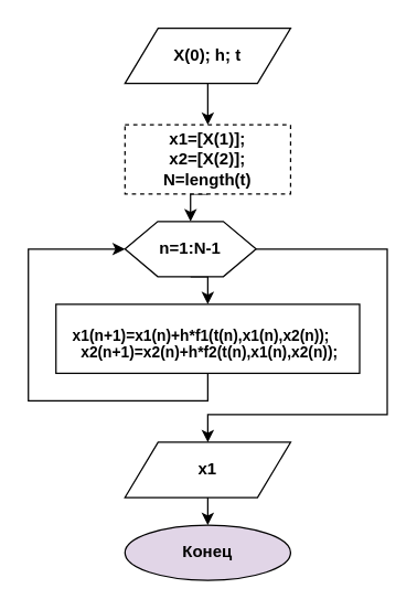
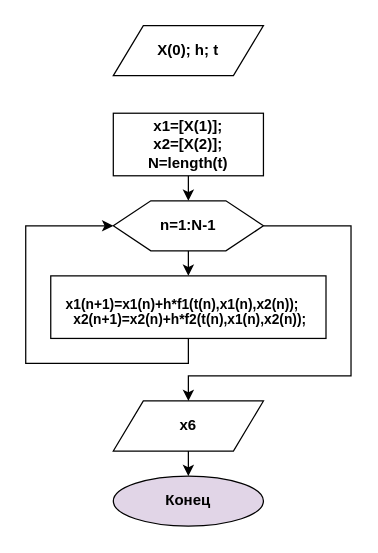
  <mxCell id="0" />
  <mxCell id="1" parent="0" />
  <mxCell id="2" style="edgeStyle=orthogonalEdgeStyle;rounded=0;orthogonalLoop=1;jettySize=auto;html=1;exitX=0.5;exitY=1;exitDx=0;exitDy=0;entryX=0.5;entryY=0;entryDx=0;entryDy=0;" edge="1" parent="1" source="3" target="8"><mxGeometry relative="1" as="geometry" /></mxCell>
- <mxCell id="3" value="x1=[X(1)];&lt;br&gt;x2=[X(2)];&lt;br&gt;N=length(t)" style="rounded=0;whiteSpace=wrap;html=1;fontStyle=1;dashed=1;" vertex="1" parent="1"><mxGeometry x="90" y="90" width="120" height="50" as="geometry" /></mxCell>
- <mxCell id="4" style="edgeStyle=orthogonalEdgeStyle;rounded=0;orthogonalLoop=1;jettySize=auto;html=1;exitX=0.5;exitY=1;exitDx=0;exitDy=0;entryX=0.5;entryY=0;entryDx=0;entryDy=0;" edge="1" parent="1" source="5" target="3"><mxGeometry relative="1" as="geometry" /></mxCell>
+ <mxCell id="3" value="x1=[X(1)];&lt;br&gt;x2=[X(2)];&lt;br&gt;N=length(t)" style="rounded=0;whiteSpace=wrap;html=1;fontStyle=1" vertex="1" parent="1"><mxGeometry x="90" y="90" width="120" height="50" as="geometry" /></mxCell>
  <mxCell id="5" value="X(0); h; t" style="shape=parallelogram;perimeter=parallelogramPerimeter;whiteSpace=wrap;html=1;fontStyle=1" vertex="1" parent="1"><mxGeometry x="90" y="20" width="120" height="40" as="geometry" /></mxCell>
  <mxCell id="6" style="edgeStyle=orthogonalEdgeStyle;rounded=0;orthogonalLoop=1;jettySize=auto;html=1;exitX=0.5;exitY=1;exitDx=0;exitDy=0;entryX=0.5;entryY=0;entryDx=0;entryDy=0;" edge="1" parent="1" source="8" target="10"><mxGeometry relative="1" as="geometry" /></mxCell>
  <mxCell id="7" style="edgeStyle=orthogonalEdgeStyle;rounded=0;orthogonalLoop=1;jettySize=auto;html=1;exitX=1;exitY=0.5;exitDx=0;exitDy=0;" edge="1" parent="1" source="8" target="12"><mxGeometry relative="1" as="geometry"><Array as="points"><mxPoint x="280" y="180" /><mxPoint x="280" y="300" /><mxPoint x="150" y="300" /></Array></mxGeometry></mxCell>
- <mxCell id="8" value="n=1:N-1" style="shape=hexagon;perimeter=hexagonPerimeter2;whiteSpace=wrap;html=1;fontStyle=1" vertex="1" parent="1"><mxGeometry x="90" y="160" width="95" height="40" as="geometry" /></mxCell>
+ <mxCell id="8" value="n=1:N-1" style="shape=hexagon;perimeter=hexagonPerimeter2;whiteSpace=wrap;html=1;fontStyle=1" vertex="1" parent="1"><mxGeometry x="90" y="160" width="120" height="40" as="geometry" /></mxCell>
  <mxCell id="9" style="edgeStyle=orthogonalEdgeStyle;rounded=0;orthogonalLoop=1;jettySize=auto;html=1;exitX=0.5;exitY=1;exitDx=0;exitDy=0;entryX=0;entryY=0.5;entryDx=0;entryDy=0;" edge="1" parent="1" source="10" target="8"><mxGeometry relative="1" as="geometry"><Array as="points"><mxPoint x="150" y="290" /><mxPoint x="20" y="290" /><mxPoint x="20" y="180" /></Array></mxGeometry></mxCell>
  <mxCell id="10" value="&lt;h1 style=&quot;margin-bottom: 0.0pt ; line-height: normal ; font-size: 11px&quot;&gt;&lt;font style=&quot;font-size: 11px&quot;&gt;&lt;span lang=&quot;EN-US&quot;&gt;x1(n+1)=x1(n)+h*f1(t(n),x1(n),x2(n));&lt;/span&gt;&lt;/font&gt;&lt;font style=&quot;font-size: 11px&quot;&gt;&lt;span lang=&quot;EN-US&quot; style=&quot;line-height: 115%&quot;&gt;&amp;nbsp; &amp;nbsp; &amp;nbsp;x2(n+1)=x2(n)+h*f2(t(n),x1(n),x2(n));&lt;/span&gt;&lt;/font&gt;&lt;/h1&gt;" style="rounded=0;whiteSpace=wrap;html=1;fontStyle=1" vertex="1" parent="1"><mxGeometry x="40" y="220" width="220" height="50" as="geometry" /></mxCell>
  <mxCell id="11" style="edgeStyle=orthogonalEdgeStyle;rounded=0;orthogonalLoop=1;jettySize=auto;html=1;exitX=0.5;exitY=1;exitDx=0;exitDy=0;entryX=0.5;entryY=0;entryDx=0;entryDy=0;" edge="1" parent="1" source="12" target="13"><mxGeometry relative="1" as="geometry" /></mxCell>
- <mxCell id="12" value="x1" style="shape=parallelogram;perimeter=parallelogramPerimeter;whiteSpace=wrap;html=1;fontStyle=1" vertex="1" parent="1"><mxGeometry x="90" y="320" width="120" height="40" as="geometry" /></mxCell>
+ <mxCell id="12" value="x6" style="shape=parallelogram;perimeter=parallelogramPerimeter;whiteSpace=wrap;html=1;fontStyle=1" vertex="1" parent="1"><mxGeometry x="90" y="320" width="120" height="40" as="geometry" /></mxCell>
  <mxCell id="13" value="Конец" style="ellipse;whiteSpace=wrap;html=1;fontStyle=1;fillColor=#e1d5e7;" vertex="1" parent="1"><mxGeometry x="90" y="380" width="120" height="40" as="geometry" /></mxCell>
